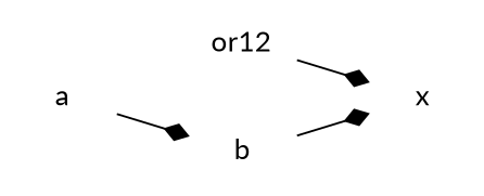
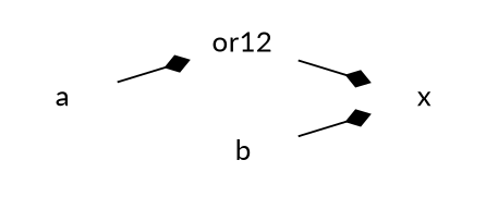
  digraph {
    fontname=Lato
    rankdir=LR
    node [fontname=Lato shape=plaintext]
    edge [arrowhead=diamond fontname=Lato]
    n1 [label=or12]
    n2 [label=x]
    n3 [label=a]
    n4 [label=b]
    n1 -> n2
-   n3 -> n4
+   n3 -> n1
    n4 -> n2
  }
